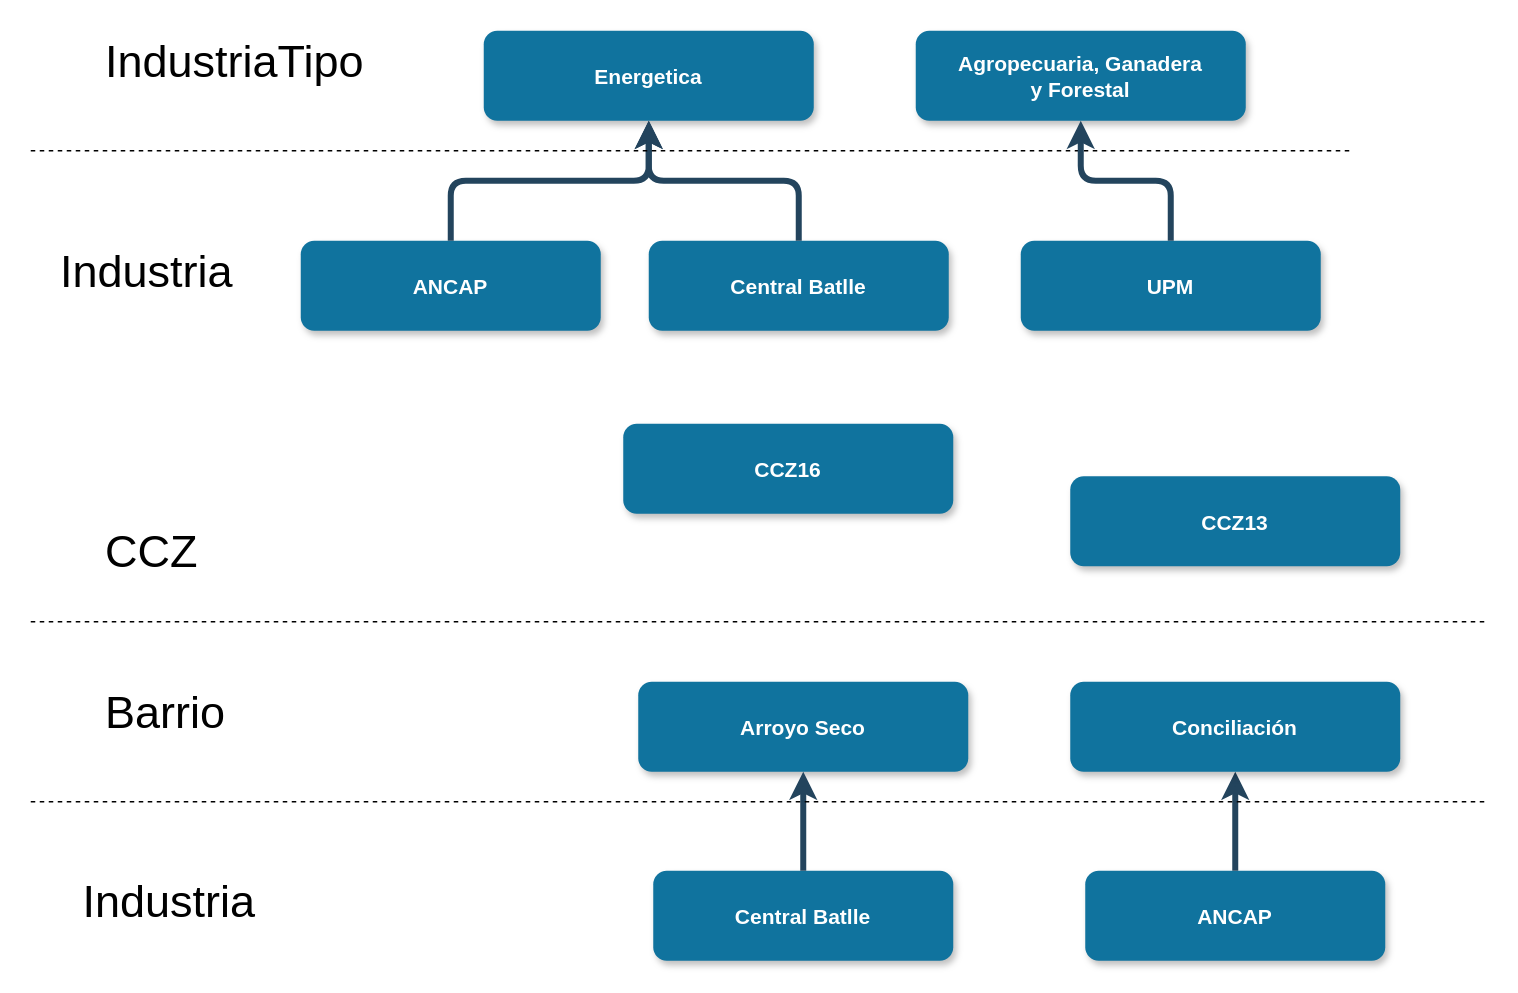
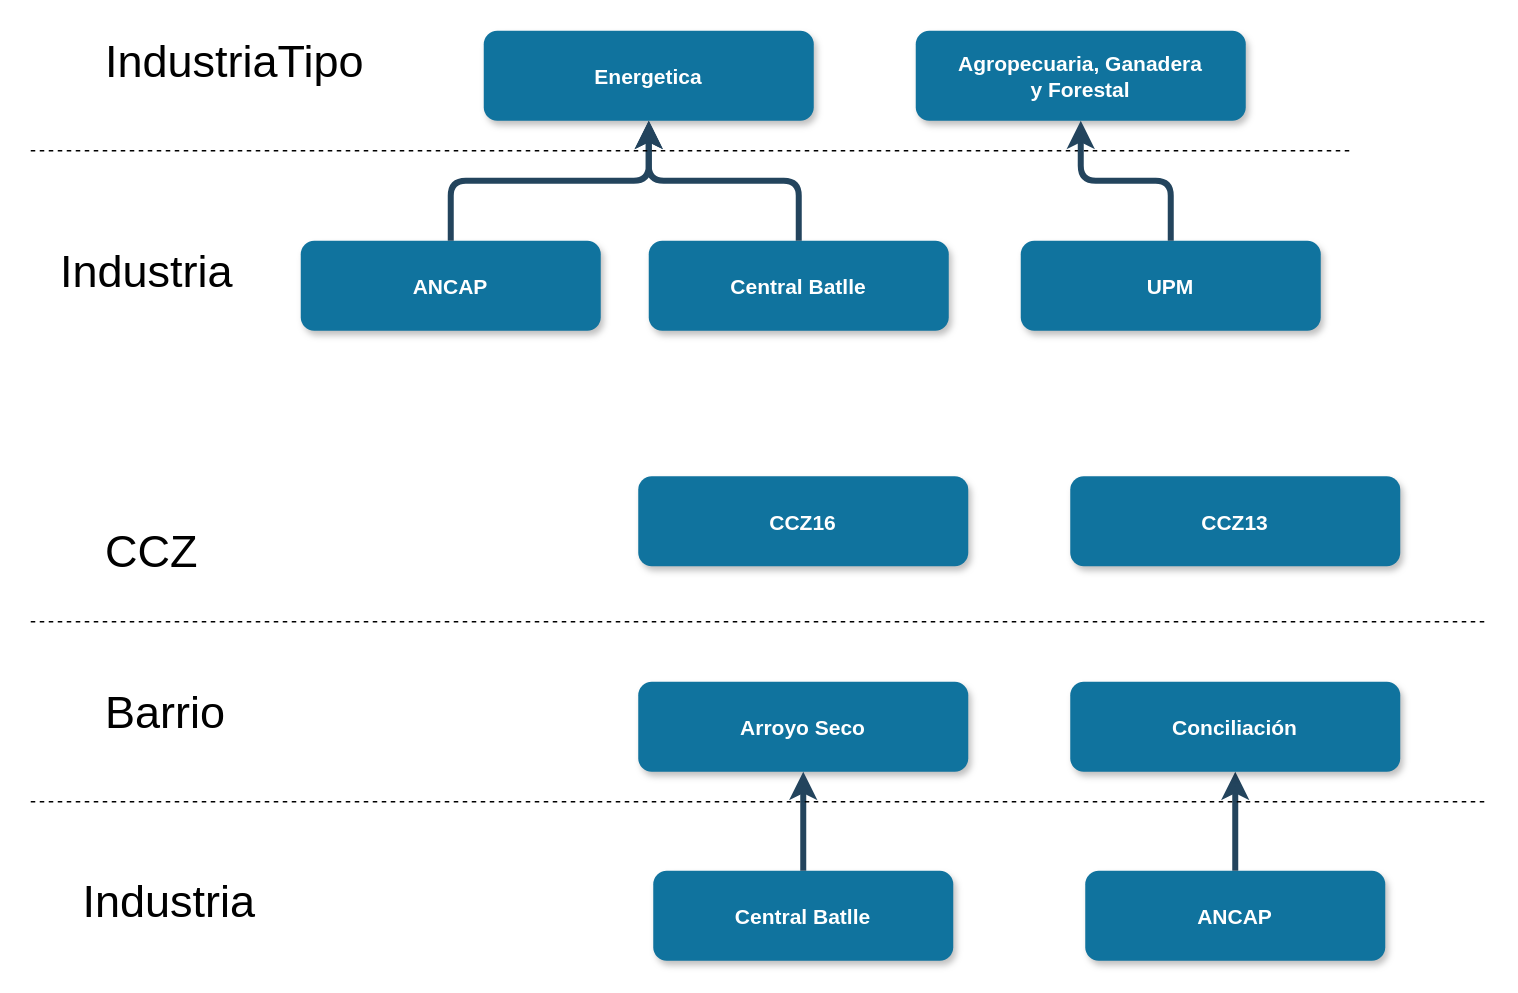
  <mxCell id="0" />
  <mxCell id="1" parent="0" />
  <mxCell id="2" value="Energetica" style="rounded=1;fillColor=#10739E;strokeColor=none;shadow=1;gradientColor=none;fontStyle=1;fontColor=#FFFFFF;fontSize=14;" parent="1" vertex="1"><mxGeometry x="322" y="20" width="220" height="60" as="geometry" /></mxCell>
  <mxCell id="3" value="ANCAP" style="rounded=1;fillColor=#10739E;strokeColor=none;shadow=1;gradientColor=none;fontStyle=1;fontColor=#FFFFFF;fontSize=14;" parent="1" vertex="1"><mxGeometry x="200" y="160" width="200" height="60" as="geometry" /></mxCell>
  <mxCell id="4" value="Central Batlle" style="rounded=1;fillColor=#10739E;strokeColor=none;shadow=1;gradientColor=none;fontStyle=1;fontColor=#FFFFFF;fontSize=14;" parent="1" vertex="1"><mxGeometry x="432" y="160" width="200" height="60" as="geometry" /></mxCell>
  <mxCell id="5" value="" style="edgeStyle=elbowEdgeStyle;elbow=vertical;strokeWidth=4;endArrow=none;endFill=0;fontStyle=1;strokeColor=#23445D;startArrow=classic;startFill=1;" parent="1" source="2" target="4" edge="1"><mxGeometry x="-178" y="370" width="100" height="100" as="geometry"><mxPoint x="-318" y="-30" as="sourcePoint" /><mxPoint x="-218" y="-130" as="targetPoint" /></mxGeometry></mxCell>
  <mxCell id="6" value="" style="edgeStyle=elbowEdgeStyle;elbow=vertical;strokeWidth=4;endArrow=none;endFill=0;fontStyle=1;strokeColor=#23445D;startArrow=classic;startFill=1;" parent="1" source="2" target="3" edge="1"><mxGeometry x="-178" y="370" width="100" height="100" as="geometry"><mxPoint x="-318" y="-30" as="sourcePoint" /><mxPoint x="-218" y="-130" as="targetPoint" /></mxGeometry></mxCell>
  <mxCell id="7" value="" style="endArrow=none;dashed=1;html=1;" parent="1" edge="1"><mxGeometry width="50" height="50" relative="1" as="geometry"><mxPoint x="20" y="100" as="sourcePoint" /><mxPoint x="900" y="100" as="targetPoint" /></mxGeometry></mxCell>
  <mxCell id="8" value="&lt;span style=&quot;font-size: 30px&quot;&gt;IndustriaTipo&lt;/span&gt;" style="text;html=1;resizable=0;points=[];autosize=1;align=left;verticalAlign=top;spacingTop=-4;" parent="1" vertex="1"><mxGeometry x="68" y="20" width="190" height="20" as="geometry" /></mxCell>
  <mxCell id="9" value="&lt;span style=&quot;font-size: 30px&quot;&gt;Industria&lt;/span&gt;" style="text;html=1;resizable=0;points=[];autosize=1;align=left;verticalAlign=top;spacingTop=-4;" parent="1" vertex="1"><mxGeometry x="38" y="160" width="130" height="20" as="geometry" /></mxCell>
  <mxCell id="10" value="Agropecuaria, Ganadera&#10;y Forestal" style="rounded=1;fillColor=#10739E;strokeColor=none;shadow=1;gradientColor=none;fontStyle=1;fontColor=#FFFFFF;fontSize=14;" parent="1" vertex="1"><mxGeometry x="610" y="20" width="220" height="60" as="geometry" /></mxCell>
  <mxCell id="11" value="UPM" style="rounded=1;fillColor=#10739E;strokeColor=none;shadow=1;gradientColor=none;fontStyle=1;fontColor=#FFFFFF;fontSize=14;" parent="1" vertex="1"><mxGeometry x="680" y="160" width="200" height="60" as="geometry" /></mxCell>
  <mxCell id="12" value="" style="edgeStyle=elbowEdgeStyle;elbow=vertical;strokeWidth=4;endArrow=none;endFill=0;fontStyle=1;strokeColor=#23445D;entryX=0.5;entryY=0;entryDx=0;entryDy=0;exitX=0.5;exitY=1;exitDx=0;exitDy=0;startArrow=classic;startFill=1;" parent="1" source="10" target="11" edge="1"><mxGeometry x="-168" y="380" width="100" height="100" as="geometry"><mxPoint x="442" y="90" as="sourcePoint" /><mxPoint x="542" y="170" as="targetPoint" /></mxGeometry></mxCell>
  <mxCell id="13" value="Central Batlle" style="rounded=1;fillColor=#10739E;strokeColor=none;shadow=1;gradientColor=none;fontStyle=1;fontColor=#FFFFFF;fontSize=14;" vertex="1" parent="1"><mxGeometry x="435" y="580" width="200" height="60" as="geometry" /></mxCell>
  <mxCell id="14" value="ANCAP" style="rounded=1;fillColor=#10739E;strokeColor=none;shadow=1;gradientColor=none;fontStyle=1;fontColor=#FFFFFF;fontSize=14;" vertex="1" parent="1"><mxGeometry x="723" y="580" width="200" height="60" as="geometry" /></mxCell>
  <mxCell id="15" value="Arroyo Seco" style="rounded=1;fillColor=#10739E;strokeColor=none;shadow=1;gradientColor=none;fontStyle=1;fontColor=#FFFFFF;fontSize=14;" vertex="1" parent="1"><mxGeometry x="425" y="454" width="220" height="60" as="geometry" /></mxCell>
  <mxCell id="16" value="" style="edgeStyle=elbowEdgeStyle;elbow=vertical;strokeWidth=4;endArrow=none;endFill=0;fontStyle=1;strokeColor=#23445D;startArrow=classic;startFill=1;entryX=0.5;entryY=0;entryDx=0;entryDy=0;" edge="1" parent="1" source="15" target="13"><mxGeometry x="-75" y="804" width="100" height="100" as="geometry"><mxPoint x="-215" y="404" as="sourcePoint" /><mxPoint x="635" y="594" as="targetPoint" /></mxGeometry></mxCell>
  <mxCell id="17" value="" style="edgeStyle=elbowEdgeStyle;elbow=vertical;strokeWidth=4;endArrow=none;endFill=0;fontStyle=1;strokeColor=#23445D;exitX=0.5;exitY=1;exitDx=0;exitDy=0;startArrow=classic;startFill=1;entryX=0.5;entryY=0;entryDx=0;entryDy=0;" edge="1" parent="1" source="20" target="14"><mxGeometry x="-75" y="804" width="100" height="100" as="geometry"><mxPoint x="-215" y="404" as="sourcePoint" /><mxPoint x="863" y="594" as="targetPoint" /></mxGeometry></mxCell>
  <mxCell id="18" value="" style="endArrow=none;dashed=1;html=1;" edge="1" parent="1"><mxGeometry width="50" height="50" relative="1" as="geometry"><mxPoint x="20" y="534" as="sourcePoint" /><mxPoint x="990" y="534" as="targetPoint" /></mxGeometry></mxCell>
  <mxCell id="19" value="&lt;font size=&quot;1&quot;&gt;&lt;span style=&quot;font-size: 30px&quot;&gt;Barrio&lt;/span&gt;&lt;/font&gt;" style="text;html=1;resizable=0;points=[];autosize=1;align=left;verticalAlign=top;spacingTop=-4;" vertex="1" parent="1"><mxGeometry x="68" y="454" width="100" height="20" as="geometry" /></mxCell>
  <mxCell id="20" value="Conciliación" style="rounded=1;fillColor=#10739E;strokeColor=none;shadow=1;gradientColor=none;fontStyle=1;fontColor=#FFFFFF;fontSize=14;" vertex="1" parent="1"><mxGeometry x="713" y="454" width="220" height="60" as="geometry" /></mxCell>
  <mxCell id="21" value="&lt;font size=&quot;1&quot;&gt;&lt;span style=&quot;font-size: 30px&quot;&gt;CCZ&lt;/span&gt;&lt;/font&gt;" style="text;html=1;resizable=0;points=[];autosize=1;align=left;verticalAlign=top;spacingTop=-4;" vertex="1" parent="1"><mxGeometry x="68" y="347" width="80" height="20" as="geometry" /></mxCell>
  <mxCell id="22" value="" style="endArrow=none;dashed=1;html=1;" edge="1" parent="1"><mxGeometry width="50" height="50" relative="1" as="geometry"><mxPoint x="20" y="414" as="sourcePoint" /><mxPoint x="990" y="414" as="targetPoint" /></mxGeometry></mxCell>
- <mxCell id="23" value="CCZ16" style="rounded=1;fillColor=#10739E;strokeColor=none;shadow=1;gradientColor=none;fontStyle=1;fontColor=#FFFFFF;fontSize=14;" vertex="1" parent="1"><mxGeometry x="415" y="282" width="220" height="60" as="geometry" /></mxCell>
+ <mxCell id="23" value="CCZ16" style="rounded=1;fillColor=#10739E;strokeColor=none;shadow=1;gradientColor=none;fontStyle=1;fontColor=#FFFFFF;fontSize=14;" vertex="1" parent="1"><mxGeometry x="425" y="317" width="220" height="60" as="geometry" /></mxCell>
  <mxCell id="24" value="CCZ13" style="rounded=1;fillColor=#10739E;strokeColor=none;shadow=1;gradientColor=none;fontStyle=1;fontColor=#FFFFFF;fontSize=14;" vertex="1" parent="1"><mxGeometry x="713" y="317" width="220" height="60" as="geometry" /></mxCell>
  <mxCell id="25" value="&lt;span style=&quot;font-size: 30px&quot;&gt;Industria&lt;/span&gt;" style="text;html=1;resizable=0;points=[];autosize=1;align=left;verticalAlign=top;spacingTop=-4;" vertex="1" parent="1"><mxGeometry x="53" y="580" width="130" height="20" as="geometry" /></mxCell>
